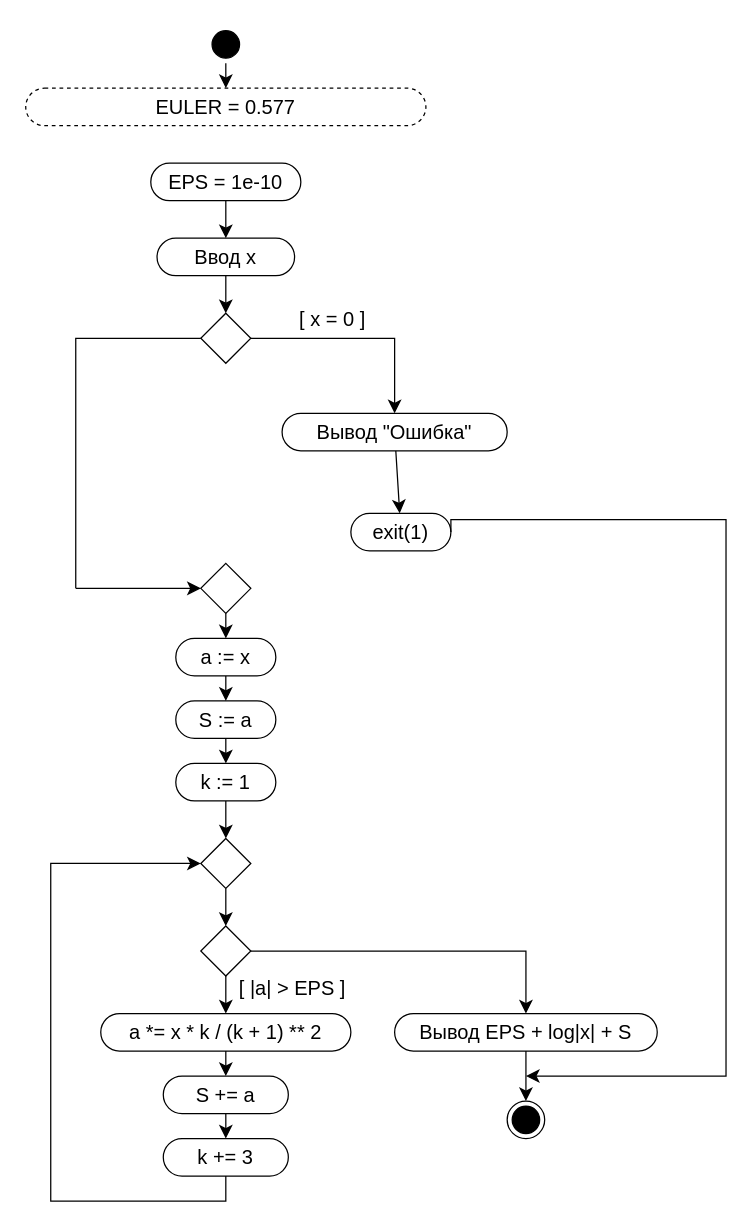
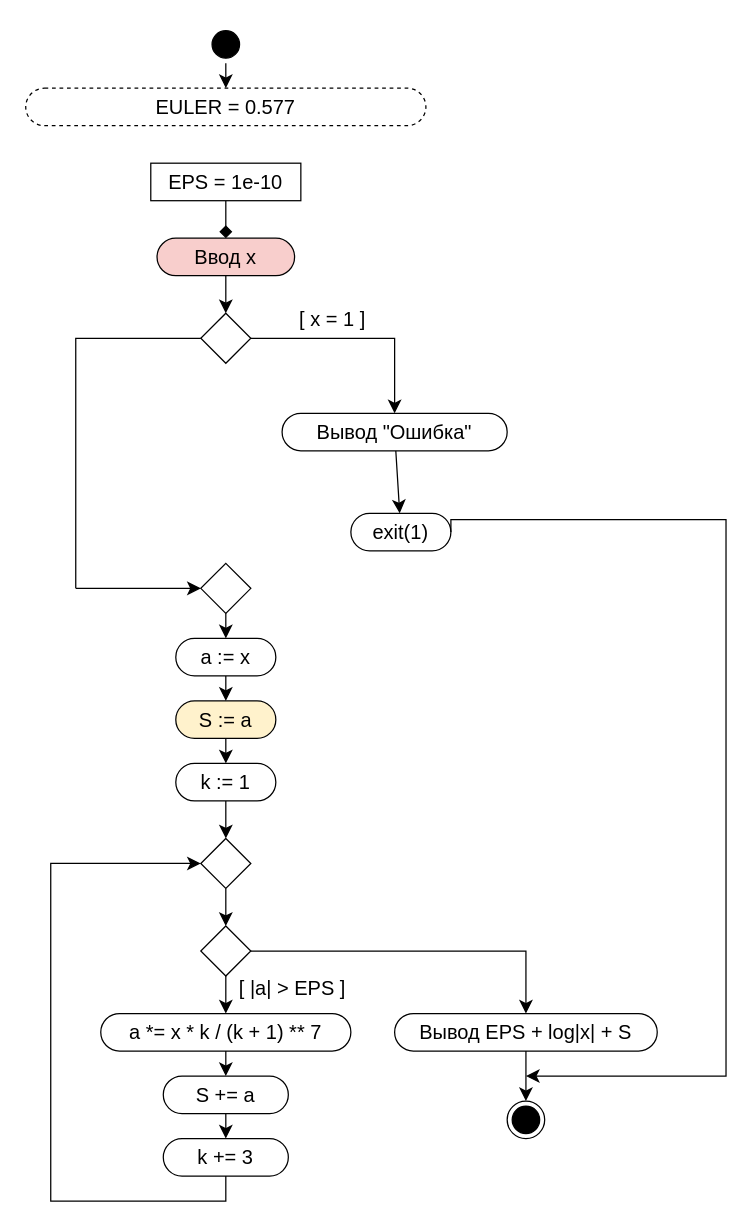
  <mxCell id="0" />
  <mxCell id="1" parent="0" />
  <mxCell id="2" style="edgeStyle=none;curved=1;rounded=0;orthogonalLoop=1;jettySize=auto;html=1;entryX=0.5;entryY=0;entryDx=0;entryDy=0;fontSize=12;startSize=8;endSize=8;" edge="1" parent="1" source="3" target="22"><mxGeometry relative="1" as="geometry" /></mxCell>
  <mxCell id="3" value="" style="ellipse;html=1;shape=startState;fillColor=#000000;strokeColor=default;fontSize=16;" vertex="1" parent="1"><mxGeometry x="165" y="20" width="30" height="30" as="geometry" /></mxCell>
  <mxCell id="4" value="" style="edgeStyle=none;curved=1;rounded=0;orthogonalLoop=1;jettySize=auto;html=1;fontSize=12;startSize=8;endSize=8;" edge="1" parent="1" source="5" target="6"><mxGeometry relative="1" as="geometry" /></mxCell>
- <mxCell id="5" value="Ввод x" style="html=1;whiteSpace=wrap;fontSize=16;rounded=1;arcSize=50;" vertex="1" parent="1"><mxGeometry x="125" width="110" height="30" as="geometry" y="190" /></mxCell>
+ <mxCell id="5" value="Ввод x" style="html=1;whiteSpace=wrap;fontSize=16;rounded=1;arcSize=50;fillColor=#f8cecc;" vertex="1" parent="1"><mxGeometry x="125" width="110" height="30" as="geometry" y="190" /></mxCell>
  <mxCell id="6" value="" style="rhombus;whiteSpace=wrap;html=1;fontSize=16;rounded=0;arcSize=50;" vertex="1" parent="1"><mxGeometry x="160" y="250" width="40" height="40" as="geometry" /></mxCell>
  <mxCell id="7" value="" style="edgeStyle=none;curved=1;rounded=0;orthogonalLoop=1;jettySize=auto;html=1;fontSize=12;startSize=8;endSize=8;" edge="1" parent="1" source="8" target="11"><mxGeometry relative="1" as="geometry" /></mxCell>
  <mxCell id="8" value="Вывод &quot;Ошибка&quot;" style="html=1;whiteSpace=wrap;fontSize=16;rounded=1;arcSize=50;" vertex="1" parent="1"><mxGeometry x="225" y="330" width="180" height="30" as="geometry" /></mxCell>
- <mxCell id="9" value="[ x = 0 ]" style="text;html=1;align=center;verticalAlign=middle;resizable=0;points=[];autosize=1;strokeColor=none;fillColor=none;fontSize=16;" vertex="1" parent="1"><mxGeometry x="225" y="240" width="80" height="30" as="geometry" /></mxCell>
+ <mxCell id="9" value="[ x = 1 ]" style="text;html=1;align=center;verticalAlign=middle;resizable=0;points=[];autosize=1;strokeColor=none;fillColor=none;fontSize=16;" vertex="1" parent="1"><mxGeometry x="225" y="240" width="80" height="30" as="geometry" /></mxCell>
  <mxCell id="10" value="" style="edgeStyle=segmentEdgeStyle;endArrow=none;html=1;curved=0;rounded=0;endSize=8;startSize=8;sourcePerimeterSpacing=0;targetPerimeterSpacing=0;fontSize=12;endFill=0;" edge="1" parent="1"><mxGeometry width="140" relative="1" as="geometry"><mxPoint x="160" y="270" as="sourcePoint" /><mxPoint x="60" y="470" as="targetPoint" /><Array as="points"><mxPoint x="60" y="270" /><mxPoint x="60" y="330" /></Array></mxGeometry></mxCell>
  <mxCell id="11" value="exit(1)" style="html=1;whiteSpace=wrap;fontSize=16;rounded=1;arcSize=50;" vertex="1" parent="1"><mxGeometry x="280" y="410" width="80" height="30" as="geometry" /></mxCell>
  <mxCell id="12" style="edgeStyle=none;curved=1;rounded=0;orthogonalLoop=1;jettySize=auto;html=1;fontSize=12;startSize=8;endSize=8;entryX=0;entryY=0.5;entryDx=0;entryDy=0;" edge="1" parent="1" target="14"><mxGeometry relative="1" as="geometry"><mxPoint x="100" y="450" as="targetPoint" /><mxPoint x="60" y="470" as="sourcePoint" /></mxGeometry></mxCell>
  <mxCell id="13" style="edgeStyle=none;curved=1;rounded=0;orthogonalLoop=1;jettySize=auto;html=1;fontSize=12;startSize=8;endSize=8;" edge="1" parent="1" source="14"><mxGeometry relative="1" as="geometry"><mxPoint x="180" y="510" as="targetPoint" /></mxGeometry></mxCell>
  <mxCell id="14" value="" style="rhombus;whiteSpace=wrap;html=1;fontSize=16;rounded=0;arcSize=50;" vertex="1" parent="1"><mxGeometry x="160" y="450" width="40" height="40" as="geometry" /></mxCell>
  <mxCell id="15" value="" style="edgeStyle=segmentEdgeStyle;endArrow=classic;html=1;curved=0;rounded=0;endSize=8;startSize=8;sourcePerimeterSpacing=0;targetPerimeterSpacing=0;fontSize=12;entryX=0.5;entryY=0;entryDx=0;entryDy=0;" edge="1" parent="1" target="8"><mxGeometry width="140" relative="1" as="geometry"><mxPoint x="200" y="270" as="sourcePoint" /><mxPoint x="390" as="targetPoint" y="190" /><Array as="points"><mxPoint x="315" y="270" /></Array></mxGeometry></mxCell>
  <mxCell id="16" value="a := x" style="html=1;whiteSpace=wrap;fontSize=16;rounded=1;arcSize=50;" vertex="1" parent="1"><mxGeometry x="140" y="510" width="80" height="30" as="geometry" /></mxCell>
- <mxCell id="17" value="S := a" style="html=1;whiteSpace=wrap;fontSize=16;rounded=1;arcSize=50;" vertex="1" parent="1"><mxGeometry x="140" y="560" width="80" height="30" as="geometry" /></mxCell>
+ <mxCell id="17" value="S := a" style="html=1;whiteSpace=wrap;fontSize=16;rounded=1;arcSize=50;fillColor=#fff2cc;" vertex="1" parent="1"><mxGeometry x="140" y="560" width="80" height="30" as="geometry" /></mxCell>
  <mxCell id="18" style="edgeStyle=none;curved=1;rounded=0;orthogonalLoop=1;jettySize=auto;html=1;fontSize=12;startSize=8;endSize=8;" edge="1" parent="1"><mxGeometry relative="1" as="geometry"><mxPoint x="180" y="560" as="targetPoint" /><mxPoint x="180" y="540" as="sourcePoint" /></mxGeometry></mxCell>
  <mxCell id="19" style="edgeStyle=none;curved=1;rounded=0;orthogonalLoop=1;jettySize=auto;html=1;entryX=0.5;entryY=0;entryDx=0;entryDy=0;fontSize=12;startSize=8;endSize=8;" edge="1" parent="1" source="20" target="25"><mxGeometry relative="1" as="geometry" /></mxCell>
  <mxCell id="20" value="k := 1" style="html=1;whiteSpace=wrap;fontSize=16;rounded=1;arcSize=50;" vertex="1" parent="1"><mxGeometry x="140" y="610" width="80" height="30" as="geometry" /></mxCell>
  <mxCell id="21" style="edgeStyle=none;curved=1;rounded=0;orthogonalLoop=1;jettySize=auto;html=1;fontSize=12;startSize=8;endSize=8;" edge="1" parent="1"><mxGeometry relative="1" as="geometry"><mxPoint x="180" y="610" as="targetPoint" /><mxPoint x="180" y="590" as="sourcePoint" /></mxGeometry></mxCell>
  <mxCell id="22" value="EULER = 0.577" style="html=1;whiteSpace=wrap;fontSize=16;rounded=1;arcSize=50;dashed=1;" vertex="1" parent="1"><mxGeometry x="20" y="70" width="320" height="30" as="geometry" /></mxCell>
- <mxCell id="23" style="edgeStyle=none;curved=1;rounded=0;orthogonalLoop=1;jettySize=auto;html=1;entryX=0.5;entryY=0;entryDx=0;entryDy=0;fontSize=12;startSize=8;endSize=8;" edge="1" parent="1" source="24" target="5"><mxGeometry relative="1" as="geometry" /></mxCell>
- <mxCell id="24" value="EPS = 1e-10" style="html=1;whiteSpace=wrap;fontSize=16;rounded=1;arcSize=50;" vertex="1" parent="1"><mxGeometry x="120" y="130" width="120" height="30" as="geometry" /></mxCell>
+ <mxCell id="23" style="edgeStyle=none;curved=1;rounded=0;orthogonalLoop=1;jettySize=auto;html=1;entryX=0.5;entryY=0;entryDx=0;entryDy=0;fontSize=12;startSize=8;endSize=8;endArrow=diamond;" edge="1" parent="1" source="24" target="5"><mxGeometry relative="1" as="geometry" /></mxCell>
+ <mxCell id="24" value="EPS = 1e-10" style="html=1;whiteSpace=wrap;fontSize=16;arcSize=50;rounded=0;" vertex="1" parent="1"><mxGeometry x="120" y="130" width="120" height="30" as="geometry" /></mxCell>
  <mxCell id="25" value="" style="rhombus;whiteSpace=wrap;html=1;fontSize=16;rounded=0;arcSize=50;" vertex="1" parent="1"><mxGeometry x="160" y="670" width="40" height="40" as="geometry" /></mxCell>
  <mxCell id="26" value="" style="rhombus;whiteSpace=wrap;html=1;fontSize=16;rounded=0;arcSize=50;" vertex="1" parent="1"><mxGeometry x="160" y="740" width="40" height="40" as="geometry" /></mxCell>
  <mxCell id="27" style="edgeStyle=none;curved=1;rounded=0;orthogonalLoop=1;jettySize=auto;html=1;entryX=0.5;entryY=0;entryDx=0;entryDy=0;fontSize=12;startSize=8;endSize=8;" edge="1" target="26" parent="1"><mxGeometry relative="1" as="geometry"><mxPoint x="180" y="710" as="sourcePoint" /></mxGeometry></mxCell>
  <mxCell id="28" value="[ |a| &amp;gt; EPS ]" style="text;html=1;align=center;verticalAlign=middle;resizable=0;points=[];autosize=1;strokeColor=none;fillColor=none;fontSize=16;" vertex="1" parent="1"><mxGeometry x="178" y="775" width="110" height="30" as="geometry" /></mxCell>
  <mxCell id="29" style="edgeStyle=none;curved=1;rounded=0;orthogonalLoop=1;jettySize=auto;html=1;fontSize=12;startSize=8;endSize=8;entryX=0.5;entryY=0;entryDx=0;entryDy=0;" edge="1" parent="1" target="30"><mxGeometry relative="1" as="geometry"><mxPoint x="180" y="800" as="targetPoint" /><mxPoint x="180" y="780" as="sourcePoint" /></mxGeometry></mxCell>
- <mxCell id="30" value="a *= x * k / (k + 1) ** 2" style="html=1;whiteSpace=wrap;fontSize=16;rounded=1;arcSize=50;" vertex="1" parent="1"><mxGeometry x="80" y="810" width="200" height="30" as="geometry" /></mxCell>
+ <mxCell id="30" value="a *= x * k / (k + 1) ** 7" style="html=1;whiteSpace=wrap;fontSize=16;rounded=1;arcSize=50;" vertex="1" parent="1"><mxGeometry x="80" y="810" width="200" height="30" as="geometry" /></mxCell>
  <mxCell id="31" value="S += a" style="html=1;whiteSpace=wrap;fontSize=16;rounded=1;arcSize=50;" vertex="1" parent="1"><mxGeometry x="130" y="860" width="100" height="30" as="geometry" /></mxCell>
  <mxCell id="32" style="edgeStyle=none;curved=1;rounded=0;orthogonalLoop=1;jettySize=auto;html=1;fontSize=12;startSize=8;endSize=8;" edge="1" parent="1"><mxGeometry relative="1" as="geometry"><mxPoint x="180" y="860" as="targetPoint" /><mxPoint x="180" y="840" as="sourcePoint" /></mxGeometry></mxCell>
  <mxCell id="33" value="k += 3" style="html=1;whiteSpace=wrap;fontSize=16;rounded=1;arcSize=50;" vertex="1" parent="1"><mxGeometry x="130" y="910" width="100" height="30" as="geometry" /></mxCell>
  <mxCell id="34" style="edgeStyle=none;curved=1;rounded=0;orthogonalLoop=1;jettySize=auto;html=1;fontSize=12;startSize=8;endSize=8;" edge="1" parent="1"><mxGeometry relative="1" as="geometry"><mxPoint x="180" y="910" as="targetPoint" /><mxPoint x="180" y="890" as="sourcePoint" /></mxGeometry></mxCell>
  <mxCell id="35" value="" style="edgeStyle=segmentEdgeStyle;endArrow=classic;html=1;curved=0;rounded=0;endSize=8;startSize=8;sourcePerimeterSpacing=0;targetPerimeterSpacing=0;fontSize=12;exitX=0.5;exitY=1;exitDx=0;exitDy=0;entryX=0;entryY=0.5;entryDx=0;entryDy=0;" edge="1" parent="1" source="33" target="25"><mxGeometry width="140" relative="1" as="geometry"><mxPoint x="220" y="890" as="sourcePoint" /><mxPoint x="40" y="690" as="targetPoint" /><Array as="points"><mxPoint x="180" y="960" /><mxPoint x="40" y="960" /><mxPoint x="40" y="690" /></Array></mxGeometry></mxCell>
  <mxCell id="36" value="" style="edgeStyle=segmentEdgeStyle;endArrow=classic;html=1;curved=0;rounded=0;endSize=8;startSize=8;sourcePerimeterSpacing=0;targetPerimeterSpacing=0;fontSize=12;entryX=0.5;entryY=0;entryDx=0;entryDy=0;" edge="1" parent="1" target="38"><mxGeometry width="140" relative="1" as="geometry"><mxPoint x="200" y="760" as="sourcePoint" /><mxPoint x="360" y="810" as="targetPoint" /><Array as="points"><mxPoint x="420" y="760" /><mxPoint x="420" y="810" /></Array></mxGeometry></mxCell>
  <mxCell id="37" style="edgeStyle=none;curved=1;rounded=0;orthogonalLoop=1;jettySize=auto;html=1;exitX=0.5;exitY=1;exitDx=0;exitDy=0;fontSize=12;startSize=8;endSize=8;" edge="1" parent="1" source="38"><mxGeometry relative="1" as="geometry"><mxPoint x="420" y="880" as="targetPoint" /></mxGeometry></mxCell>
  <mxCell id="38" value="Вывод EPS + log|x| + S" style="html=1;whiteSpace=wrap;fontSize=16;rounded=1;arcSize=50;" vertex="1" parent="1"><mxGeometry x="315" y="810" width="210" height="30" as="geometry" /></mxCell>
  <mxCell id="39" value="" style="ellipse;html=1;shape=endState;fillColor=#000000;strokeColor=#000000;fontSize=16;" vertex="1" parent="1"><mxGeometry x="405" y="880" width="30" height="30" as="geometry" /></mxCell>
  <mxCell id="40" value="" style="edgeStyle=segmentEdgeStyle;endArrow=classic;html=1;curved=0;rounded=0;endSize=8;startSize=8;sourcePerimeterSpacing=0;targetPerimeterSpacing=0;fontSize=12;exitX=1;exitY=0.5;exitDx=0;exitDy=0;" edge="1" parent="1" source="11"><mxGeometry width="140" relative="1" as="geometry"><mxPoint x="390" y="420" as="sourcePoint" /><mxPoint x="420" y="860" as="targetPoint" /><Array as="points"><mxPoint x="580" y="415" /><mxPoint x="580" y="860" /></Array></mxGeometry></mxCell>
